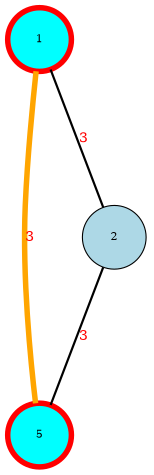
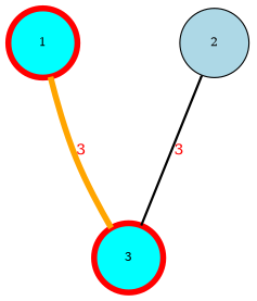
  graph {
    nodesep=1.2
    ranksep=1.5
    splines=true
    node [color=red fillcolor=cyan fontcolor=black fontsize=10 penwidth=5 shape=circle style=filled]
    edge [color=black fontcolor=red fontsize=13 penwidth=2]
    1 [height=0.8 width=0.8]
-   3 [height=0.8 width=0.8 label=5]
+   3 [height=0.8 width=0.8]
    2 [fillcolor=lightblue height=0.8 width=0.8 color="" penwidth=""]
    1 -- 3 [color=orange label=3 penwidth=5]
-   1 -- 2 [label=3]
    2 -- 3 [label=3]
  }
